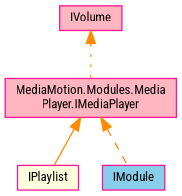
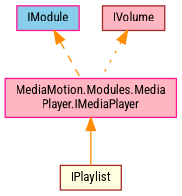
  digraph {
    fontname="Roboto Condensed"
    node [color=deeppink fillcolor=lightpink fontname="Roboto Condensed" fontsize=10 shape=record style=filled]
    edge [color=darkorange dir=back fontname="Roboto Condensed" fontsize=10 labelfontname=Helvetica labelfontsize=10]
    n1 [fontcolor=black height=0.2 label="MediaMotion.Modules.Media\lPlayer.IMediaPlayer" width=0.4]
-   n2 [fillcolor=lightyellow height=0.2 label=IPlaylist width=0.4]
+   n2 [color=brown fillcolor=lightyellow height=0.2 label=IPlaylist width=0.4]
    n3 [fillcolor=skyblue height=0.2 label=IModule width=0.4]
-   n4 [height=0.2 label=IVolume width=0.4]
+   n4 [color=brown height=0.2 label=IVolume width=0.4]
    n1 -> n2 [style=solid]
-   n1 -> n3 [style=dashed]
+   n3 -> n1 [style=dashed]
    n4 -> n1 [style=dotted]
  }
